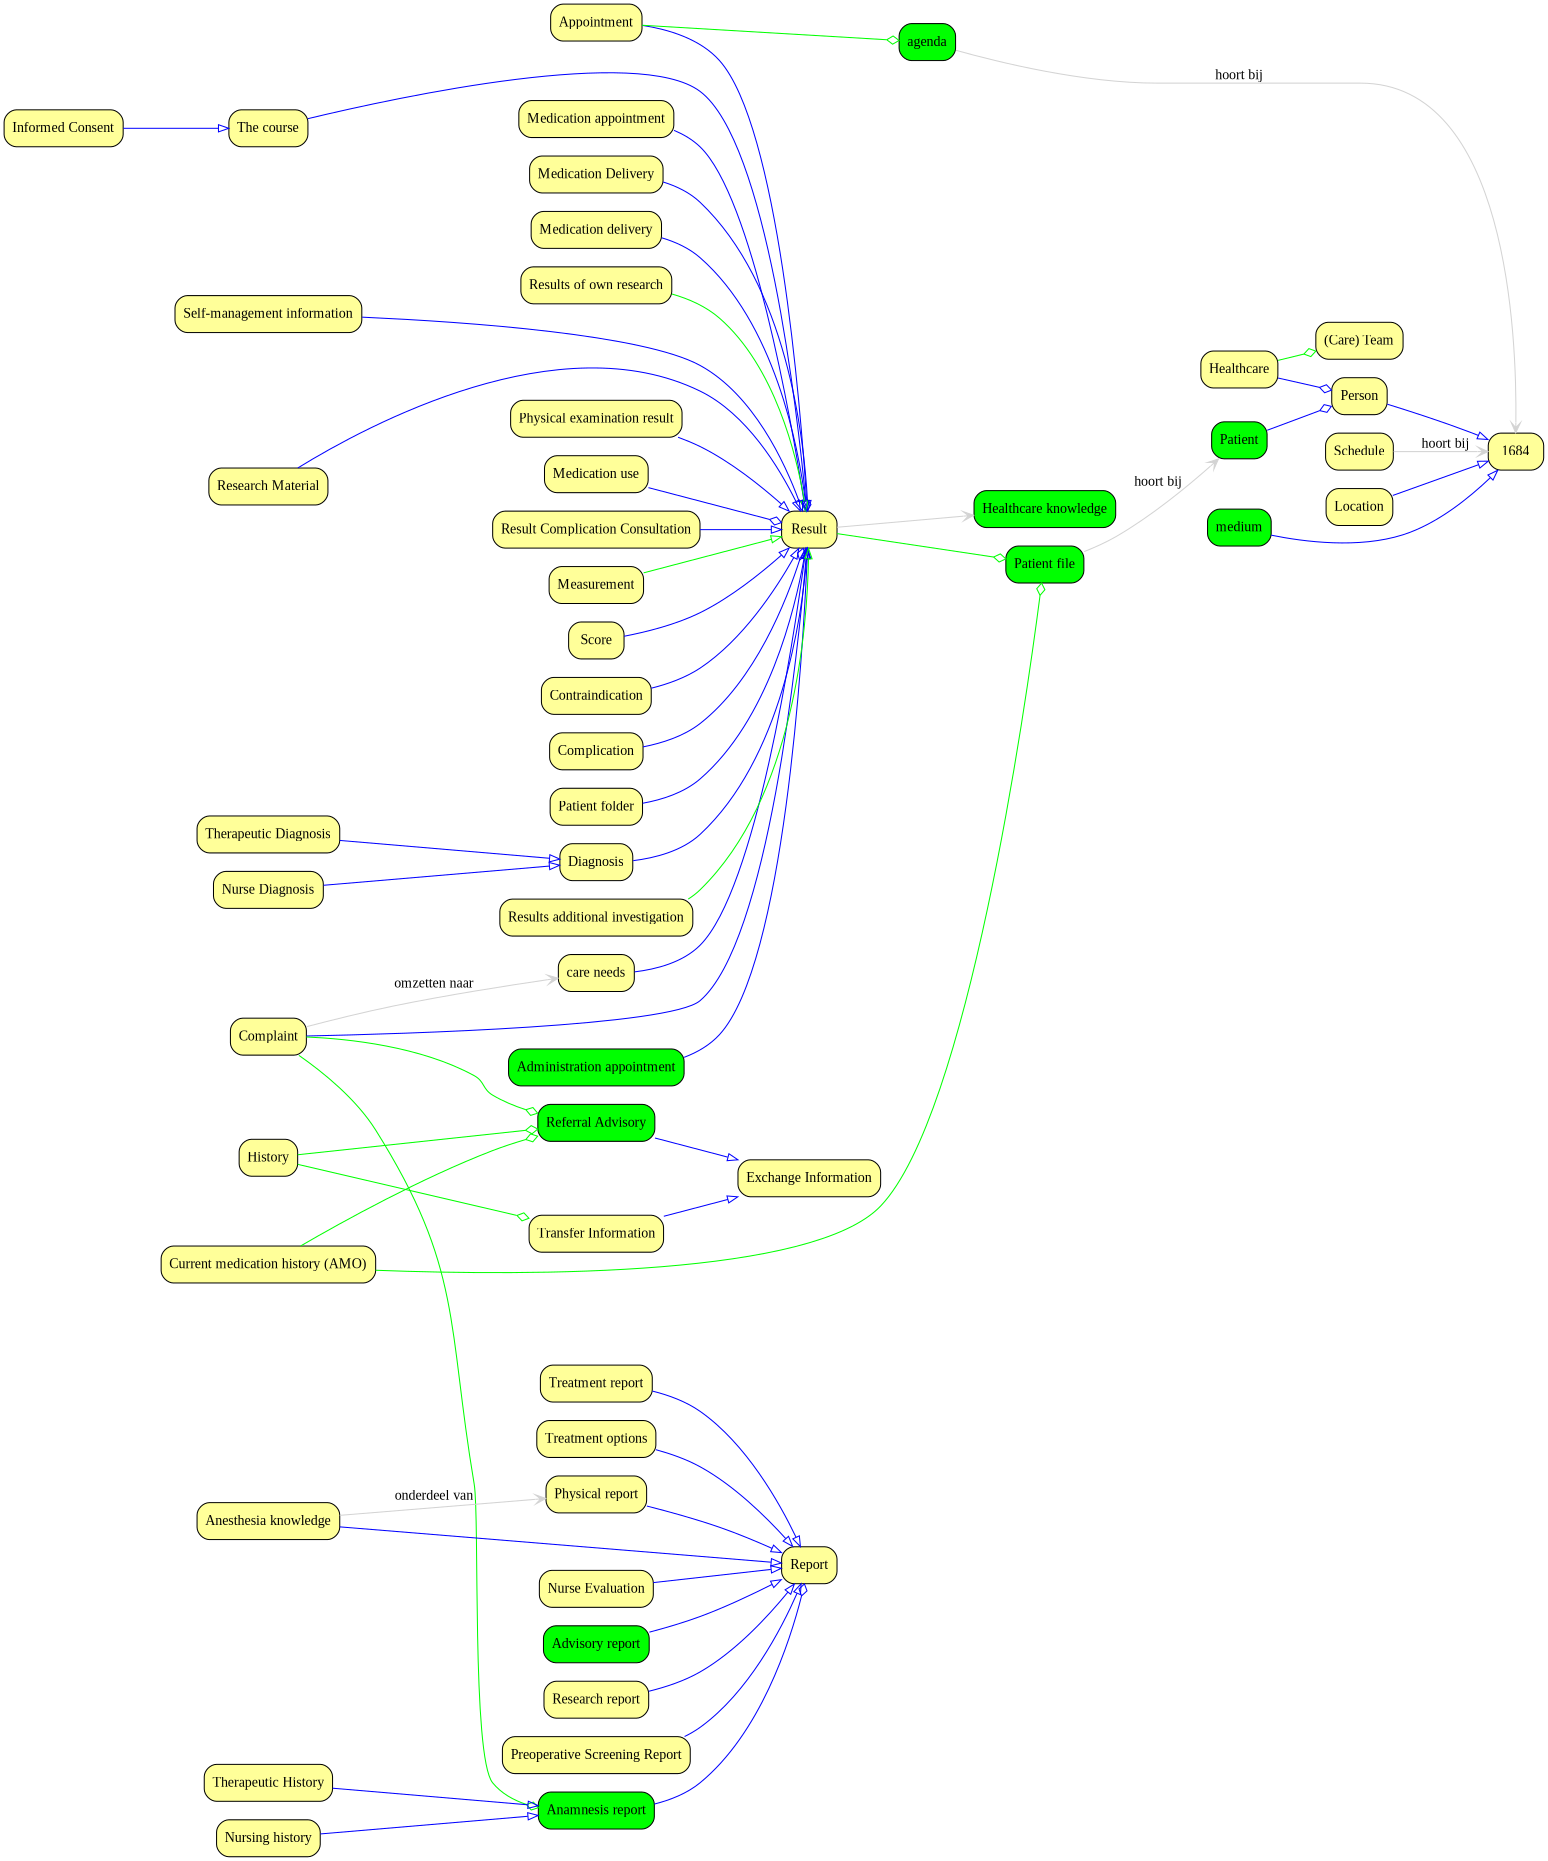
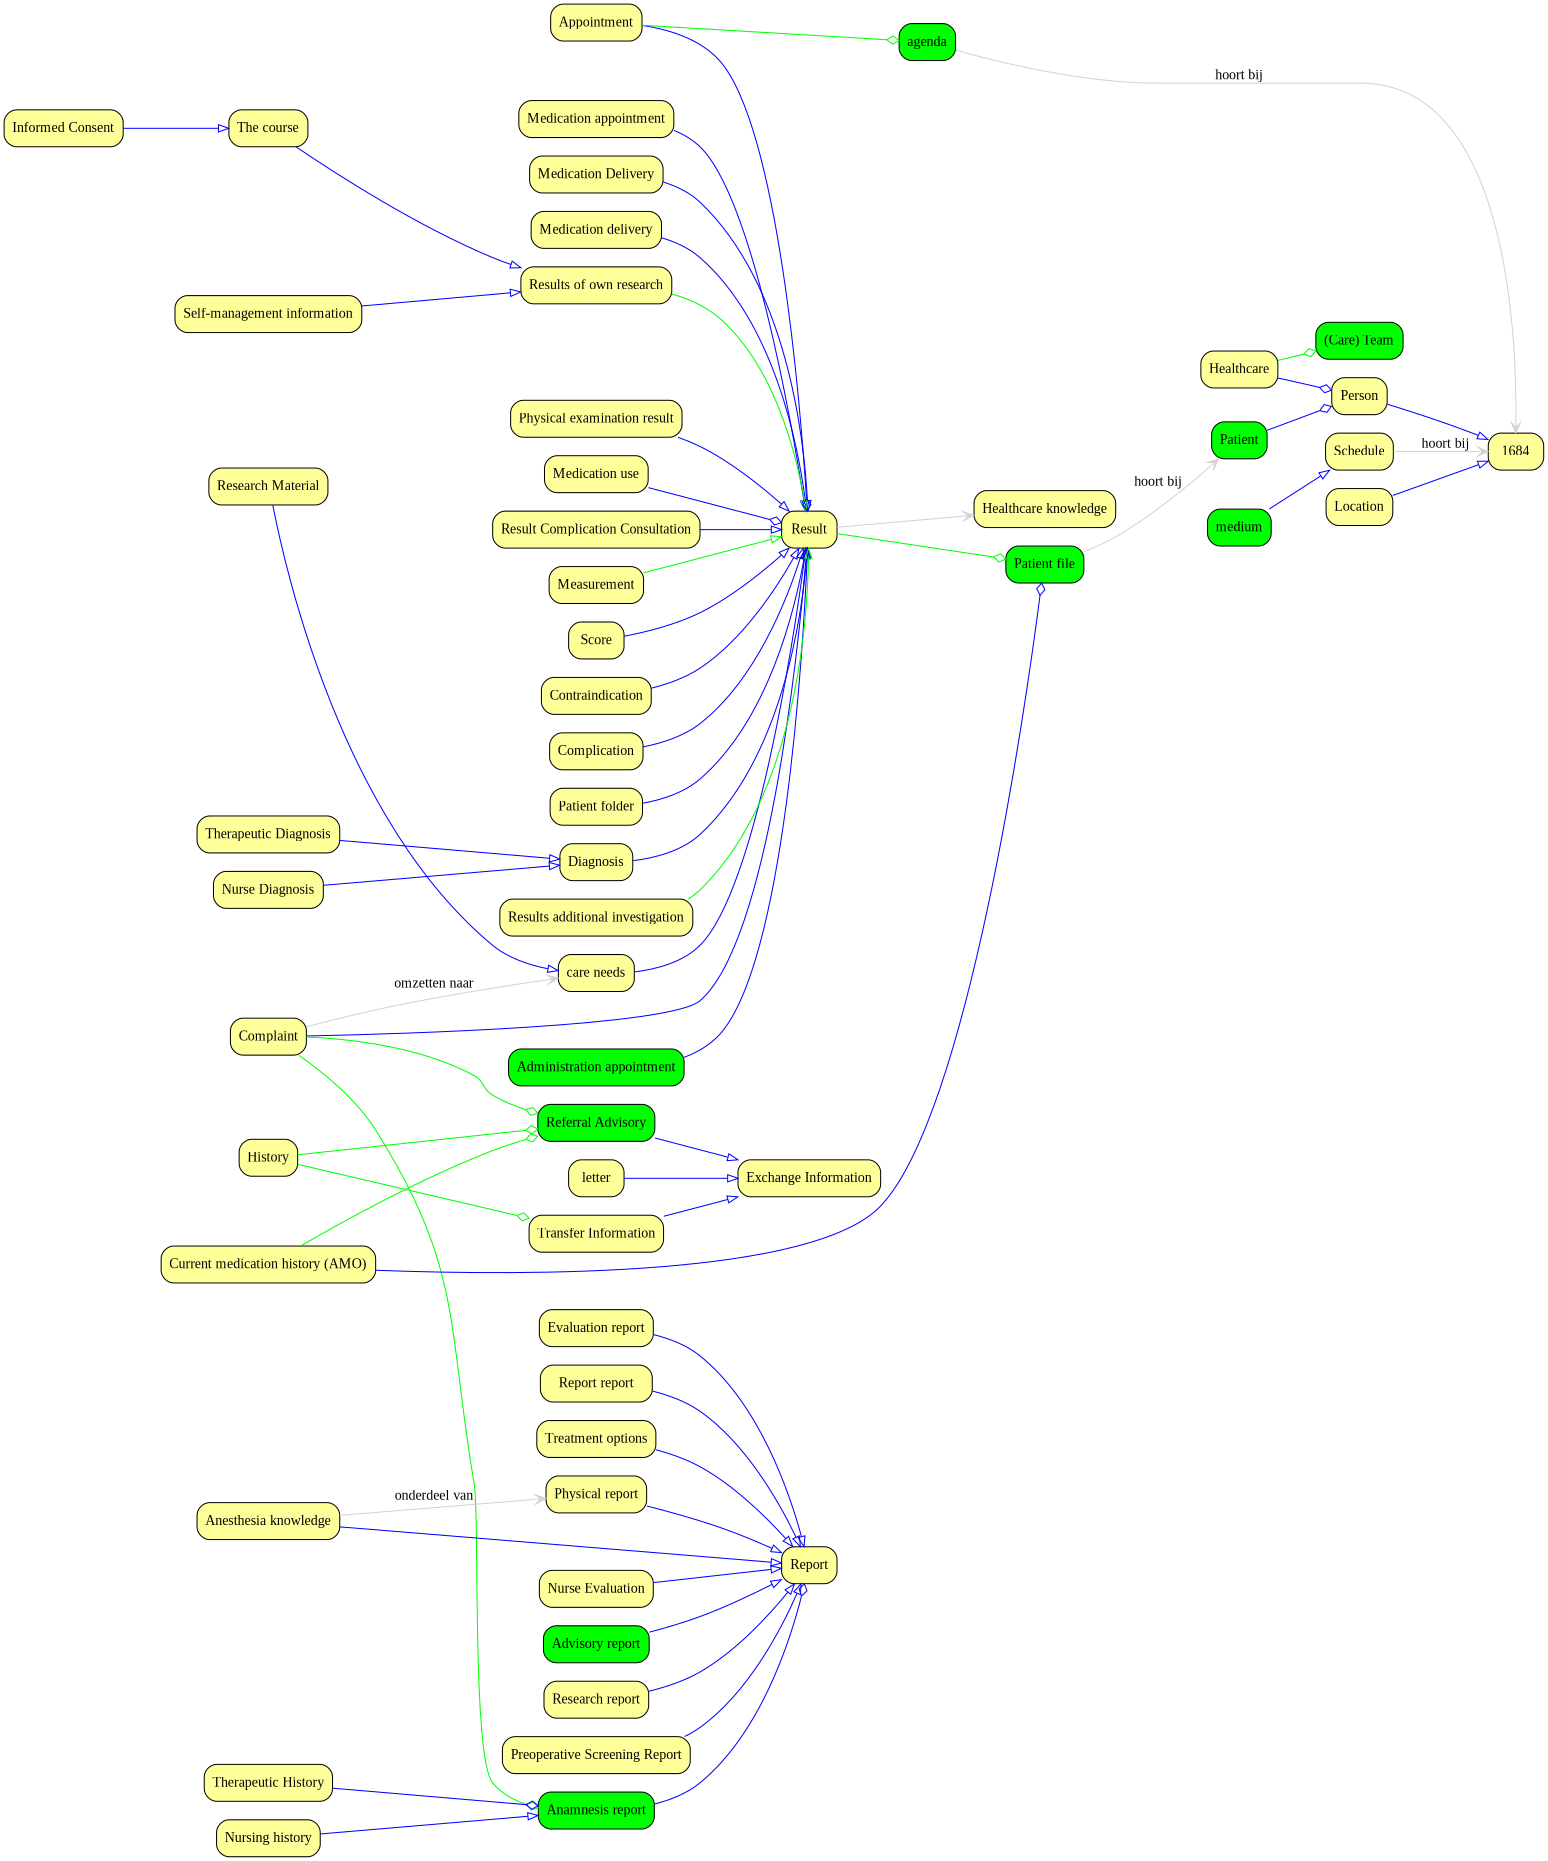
  digraph {
    fontname="Liberation Serif"
    rankdir=LR
    splines=true
    node [fillcolor="#ffff99" fontname="Liberation Serif" shape=rect style="rounded,filled"]
    edge [arrowhead=empty color=blue fontname="Liberation Serif" nodesep=1]
    n1 [label=Healthcare]
    n2 [label=Person]
-   n3 [fontcolor=black label="(Care) Team"]
+   n3 [fillcolor=green fontcolor=black label="(Care) Team"]
    1684
    n5 [fillcolor=green fontcolor=black label="Patient file"]
    n6 [fillcolor=green label=Patient]
    n7 [label=Result]
-   n8 [fillcolor=green label="Healthcare knowledge"]
+   n8 [label="Healthcare knowledge"]
    n9 [label="Research Material"]
    n10 [label=Complaint]
    n11 [fillcolor=green fontcolor=black label="Referral Advisory"]
    n12 [fillcolor=green fontcolor=black label="Anamnesis report"]
    n13 [label="care needs"]
    n14 [label="Exchange Information"]
    n15 [label=Report]
    n16 [label="Medication appointment"]
    n17 [label="Medication Delivery"]
    n18 [fillcolor=green label="Administration appointment"]
    n19 [label="Medication delivery"]
    n20 [label=Diagnosis]
    n21 [label="Informed Consent"]
    n22 [label="The course"]
    n23 [label="Current medication history (AMO)"]
    n24 [label=History]
    n25 [label="Transfer Information"]
    n26 [label="Results of own research"]
    n27 [label="Physical examination result"]
    n28 [label="Medication use"]
    n29 [label="Nurse Evaluation"]
    n30 [label="Nurse Diagnosis"]
+   n31 [label=letter]
    n32 [fillcolor=green label="Advisory report"]
    n33 [label="Research report"]
    n34 [label="Preoperative Screening Report"]
    n35 [label="Result Complication Consultation"]
    n36 [label=Measurement]
    n37 [label=Score]
    n38 [label="Physical report"]
+   n39 [label="Evaluation report"]
    n40 [label="Therapeutic History"]
    n41 [label="Therapeutic Diagnosis"]
    n42 [label="Nursing history"]
-   n43 [label="Treatment report"]
+   n43 [label="Report report"]
    n44 [label=Schedule]
    n45 [fillcolor=green label=medium]
    n46 [label=Appointment]
    n47 [fillcolor=green fontcolor=black label=agenda]
    n48 [label=Contraindication]
    n49 [label="Treatment options"]
    n50 [label=Complication]
    n51 [label="Anesthesia knowledge"]
    n52 [label="Patient folder"]
    n53 [label="Self-management information"]
    n54 [label=Location]
    n55 [label="Results additional investigation"]
    n1 -> n2 [arrowhead=odiamond]
    n1 -> n3 [arrowhead=odiamond color=green]
    n2 -> 1684
    n5 -> n6 [arrowhead=vee color=lightgray label="hoort bij"]
    n6 -> n2 [arrowhead=odiamond]
    n7 -> n5 [arrowhead=odiamond color=green]
    n7 -> n8 [arrowhead=vee color=lightgray]
-   n9 -> n7
+   n9 -> n13
    n10 -> n7
    n10 -> n11 [arrowhead=odiamond color=green]
    n10 -> n12 [arrowhead=odiamond color=green]
    n10 -> n13 [arrowhead=vee color=lightgray label="omzetten naar"]
    n11 -> n14
    n12 -> n15 [arrowhead=odiamond]
    n13 -> n7
    n16 -> n7
    n17 -> n7
    n18 -> n7
    n19 -> n7
    n20 -> n7
    n21 -> n22
-   n22 -> n7
-   n23 -> n5 [arrowhead=odiamond color=green]
+   n22 -> n26
+   n23 -> n5 [arrowhead=odiamond]
    n23 -> n11 [arrowhead=odiamond color=green]
    n24 -> n11 [arrowhead=odiamond color=green]
    n24 -> n25 [arrowhead=odiamond color=green]
    n25 -> n14
    n26 -> n7 [color=green]
    n27 -> n7
    n28 -> n7 [arrowhead=odiamond]
    n29 -> n15
    n30 -> n20
+   n31 -> n14
    n32 -> n15
    n33 -> n15
    n34 -> n15
    n35 -> n7
    n36 -> n7 [color=green]
    n37 -> n7
    n38 -> n15
-   n40 -> n12
+   n39 -> n15
+   n40 -> n12 [arrowhead=odiamond]
    n41 -> n20
    n42 -> n12
    n43 -> n15
    n44 -> 1684 [arrowhead=vee color=lightgray label="hoort bij"]
-   n45 -> 1684
+   n45 -> n44
    n46 -> n7 [arrowhead=odiamond]
    n46 -> n47 [arrowhead=odiamond color=green]
    n47 -> 1684 [arrowhead=vee color=lightgray label="hoort bij"]
    n48 -> n7
    n49 -> n15
-   n50 -> n7 [arrowhead=odiamond]
+   n50 -> n7
    n51 -> n15
    n51 -> n38 [arrowhead=vee color=lightgray label="onderdeel van"]
    n52 -> n7
-   n53 -> n7
+   n53 -> n26
    n54 -> 1684
    n55 -> n7 [color=green]
  }
